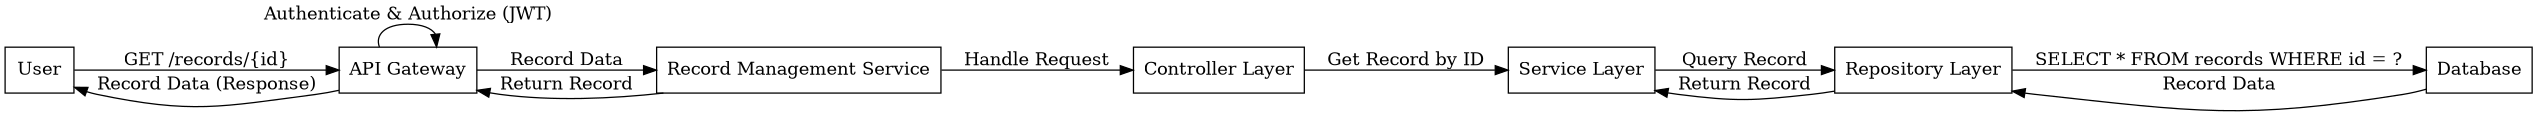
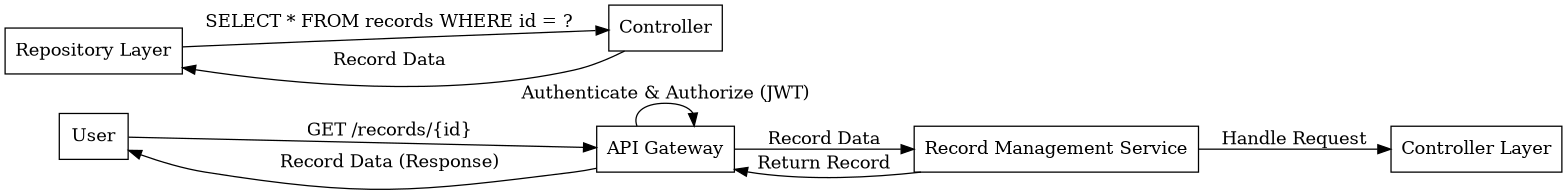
  digraph {
    rankdir=LR
    node [shape=box]
    n1 [label=User]
    n2 [label="API Gateway"]
    n3 [label="Record Management Service"]
    n4 [label="Controller Layer"]
-   n5 [label="Service Layer"]
    n6 [label="Repository Layer"]
-   n7 [label=Database]
+   n7 [label=Controller]
    n1 -> n2 [label="GET /records/{id}"]
    n2 -> n1 [label="Record Data (Response)"]
    n2 -> n2 [label="Authenticate & Authorize (JWT)"]
    n2 -> n3 [label="Record Data"]
    n3 -> n2 [label="Return Record"]
    n3 -> n4 [label="Handle Request"]
-   n4 -> n5 [label="Get Record by ID"]
-   n5 -> n6 [label="Query Record"]
-   n6 -> n5 [label="Return Record"]
    n6 -> n7 [label="SELECT * FROM records WHERE id = ?"]
    n7 -> n6 [label="Record Data"]
  }
